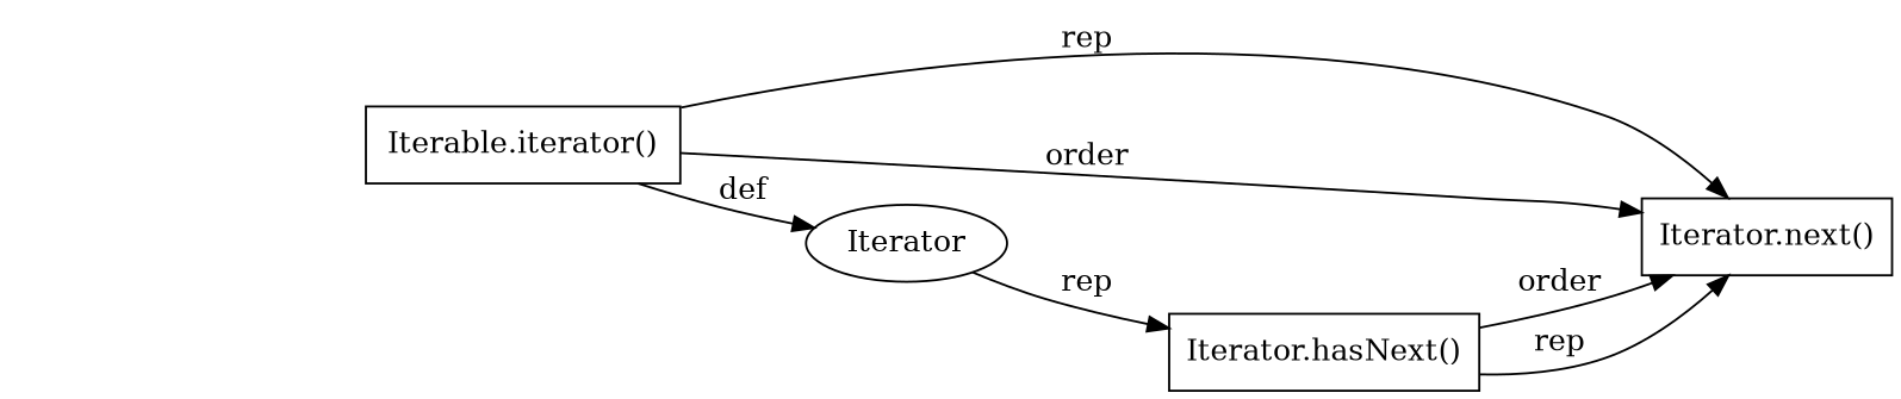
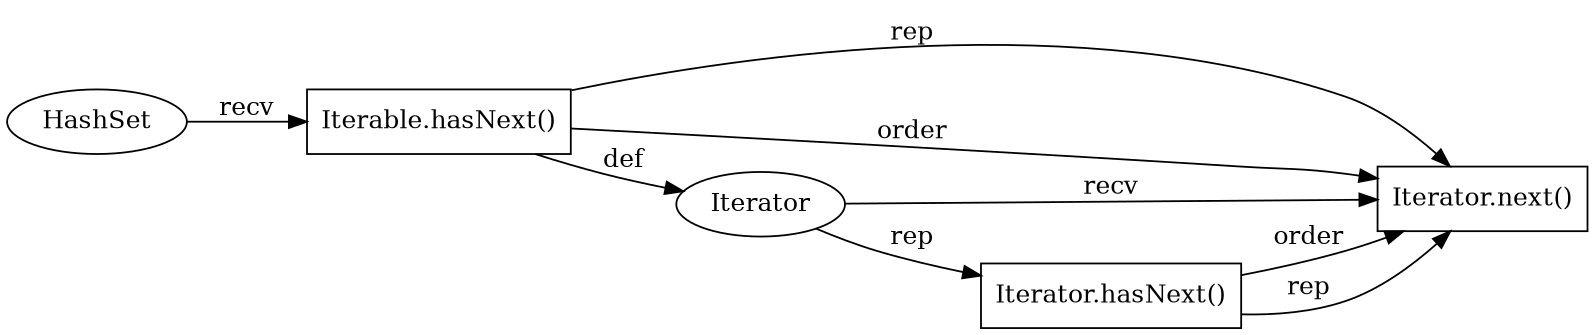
  digraph {
    rankdir=LR
    node [shape=box]
    n1 [label="Iterator.next()"]
    n2 [label=Iterator shape=ellipse]
    n3 [label="Iterator.hasNext()"]
-   n4 [label="Iterable.iterator()"]
+   n4 [label="Iterable.hasNext()"]
+   n5 [label=HashSet shape=ellipse]
+   n2 -> n1 [label=recv]
    n2 -> n3 [label=rep]
    n3 -> n1 [label=order]
    n3 -> n1 [label=rep]
    n4 -> n1 [label=rep]
    n4 -> n1 [label=order]
    n4 -> n2 [label=def]
+   n5 -> n4 [label=recv]
  }
